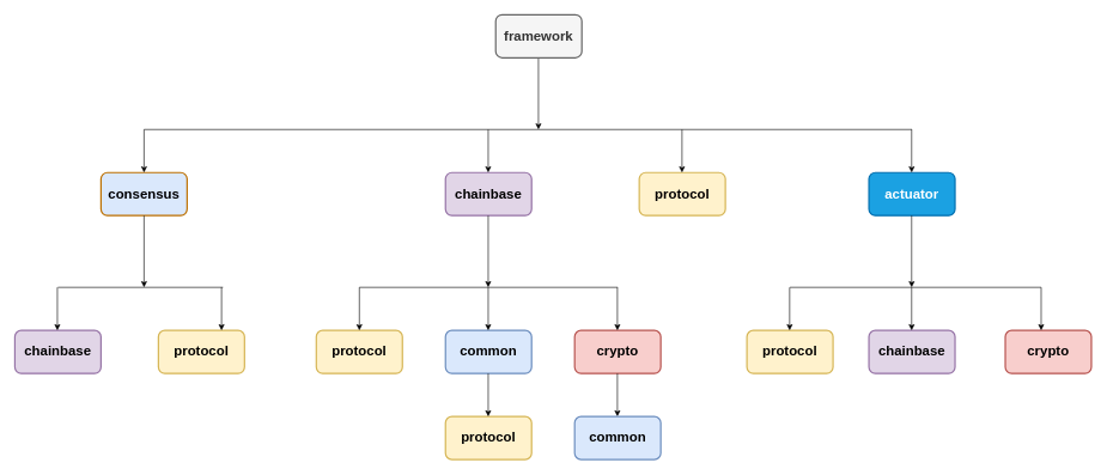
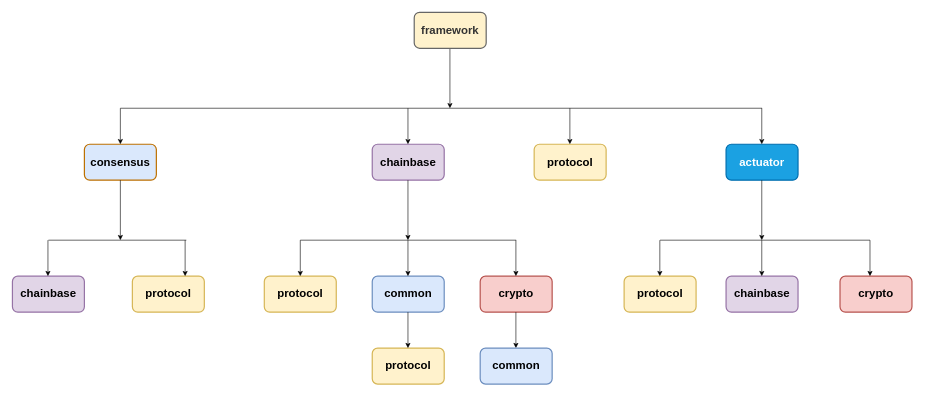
  <mxCell id="0" />
  <mxCell id="1" parent="0" />
  <mxCell id="2" value="" style="endArrow=classic;html=1;rounded=0;entryX=0.5;entryY=0;entryDx=0;entryDy=0;exitX=0.5;exitY=1;exitDx=0;exitDy=0;fontStyle=1" edge="1" parent="1"><mxGeometry width="50" height="50" relative="1" as="geometry"><mxPoint x="749.55" y="80" as="sourcePoint" /><mxPoint x="749.55" y="180" as="targetPoint" /></mxGeometry></mxCell>
- <mxCell id="3" value="framework" style="rounded=1;whiteSpace=wrap;html=1;strokeWidth=2;fontStyle=1;fontSize=19;fillColor=#f5f5f5;fontColor=#333333;strokeColor=#666666;" vertex="1" parent="1"><mxGeometry x="690" y="20" width="120" height="60" as="geometry" /></mxCell>
+ <mxCell id="3" value="framework" style="rounded=1;whiteSpace=wrap;html=1;strokeWidth=2;fontStyle=1;fontSize=19;fillColor=#fff2cc;fontColor=#333333;strokeColor=#666666;" vertex="1" parent="1"><mxGeometry x="690" y="20" width="120" height="60" as="geometry" /></mxCell>
  <mxCell id="4" value="chainbase" style="rounded=1;whiteSpace=wrap;html=1;strokeWidth=2;fontStyle=1;fontSize=19;fillColor=#e1d5e7;strokeColor=#9673a6;" vertex="1" parent="1"><mxGeometry x="620" y="240" width="120" height="60" as="geometry" /></mxCell>
  <mxCell id="5" value="protocol" style="rounded=1;whiteSpace=wrap;html=1;strokeWidth=2;fontStyle=1;fontSize=19;fillColor=#fff2cc;strokeColor=#d6b656;" vertex="1" parent="1"><mxGeometry x="890" y="240" width="120" height="60" as="geometry" /></mxCell>
  <mxCell id="6" value="actuator" style="rounded=1;whiteSpace=wrap;html=1;strokeWidth=2;fontStyle=1;fontSize=19;fillColor=#1ba1e2;fontColor=#ffffff;strokeColor=#006EAF;" vertex="1" parent="1"><mxGeometry x="1210" y="240" width="120" height="60" as="geometry" /></mxCell>
  <mxCell id="7" value="consensus" style="rounded=1;whiteSpace=wrap;html=1;strokeWidth=2;fontStyle=1;fontSize=19;fillColor=#dae8fc;fontColor=#000000;strokeColor=#BD7000;" vertex="1" parent="1"><mxGeometry x="140" y="240" width="120" height="60" as="geometry" /></mxCell>
  <mxCell id="8" value="" style="endArrow=none;html=1;rounded=0;" edge="1" parent="1"><mxGeometry width="50" height="50" relative="1" as="geometry"><mxPoint x="200" y="180" as="sourcePoint" /><mxPoint x="1270" y="180" as="targetPoint" /></mxGeometry></mxCell>
  <mxCell id="9" value="" style="endArrow=classic;html=1;rounded=0;" edge="1" parent="1"><mxGeometry width="50" height="50" relative="1" as="geometry"><mxPoint x="200" y="180" as="sourcePoint" /><mxPoint x="200" y="240" as="targetPoint" /></mxGeometry></mxCell>
  <mxCell id="10" value="" style="endArrow=classic;html=1;rounded=0;" edge="1" parent="1"><mxGeometry width="50" height="50" relative="1" as="geometry"><mxPoint x="679.55" y="180" as="sourcePoint" /><mxPoint x="679.55" y="240" as="targetPoint" /></mxGeometry></mxCell>
  <mxCell id="11" value="" style="endArrow=classic;html=1;rounded=0;" edge="1" parent="1"><mxGeometry width="50" height="50" relative="1" as="geometry"><mxPoint x="949.55" y="180" as="sourcePoint" /><mxPoint x="949.55" y="240" as="targetPoint" /></mxGeometry></mxCell>
  <mxCell id="12" value="" style="endArrow=classic;html=1;rounded=0;" edge="1" parent="1"><mxGeometry width="50" height="50" relative="1" as="geometry"><mxPoint x="1269.55" y="180" as="sourcePoint" /><mxPoint x="1269.55" y="240" as="targetPoint" /></mxGeometry></mxCell>
  <mxCell id="13" value="common" style="rounded=1;whiteSpace=wrap;html=1;strokeWidth=2;fontStyle=1;fontSize=19;fillColor=#dae8fc;strokeColor=#6c8ebf;" vertex="1" parent="1"><mxGeometry x="620" y="460" width="120" height="60" as="geometry" /></mxCell>
  <mxCell id="14" value="protocol" style="rounded=1;whiteSpace=wrap;html=1;strokeWidth=2;fontStyle=1;fontSize=19;fillColor=#fff2cc;strokeColor=#d6b656;" vertex="1" parent="1"><mxGeometry x="440" y="460" width="120" height="60" as="geometry" /></mxCell>
  <mxCell id="15" value="crypto" style="rounded=1;whiteSpace=wrap;html=1;strokeWidth=2;fontStyle=1;fontSize=19;fillColor=#f8cecc;strokeColor=#b85450;" vertex="1" parent="1"><mxGeometry x="800" y="460" width="120" height="60" as="geometry" /></mxCell>
  <mxCell id="16" value="protocol" style="rounded=1;whiteSpace=wrap;html=1;strokeWidth=2;fontStyle=1;fontSize=19;fillColor=#fff2cc;strokeColor=#d6b656;" vertex="1" parent="1"><mxGeometry x="620" y="580" width="120" height="60" as="geometry" /></mxCell>
  <mxCell id="17" value="" style="endArrow=classic;html=1;rounded=0;entryX=0.5;entryY=0;entryDx=0;entryDy=0;exitX=0.5;exitY=1;exitDx=0;exitDy=0;fontStyle=1" edge="1" parent="1"><mxGeometry width="50" height="50" relative="1" as="geometry"><mxPoint x="679.55" y="300" as="sourcePoint" /><mxPoint x="679.55" y="400" as="targetPoint" /></mxGeometry></mxCell>
  <mxCell id="18" value="" style="endArrow=none;html=1;rounded=0;" edge="1" parent="1"><mxGeometry width="50" height="50" relative="1" as="geometry"><mxPoint x="500" y="400" as="sourcePoint" /><mxPoint x="860" y="400" as="targetPoint" /></mxGeometry></mxCell>
  <mxCell id="19" value="" style="endArrow=classic;html=1;rounded=0;" edge="1" parent="1"><mxGeometry width="50" height="50" relative="1" as="geometry"><mxPoint x="500" y="400" as="sourcePoint" /><mxPoint x="500" y="460" as="targetPoint" /></mxGeometry></mxCell>
  <mxCell id="20" value="" style="endArrow=classic;html=1;rounded=0;" edge="1" parent="1"><mxGeometry width="50" height="50" relative="1" as="geometry"><mxPoint x="679.55" y="400" as="sourcePoint" /><mxPoint x="679.55" y="460" as="targetPoint" /></mxGeometry></mxCell>
  <mxCell id="21" value="" style="endArrow=classic;html=1;rounded=0;" edge="1" parent="1"><mxGeometry width="50" height="50" relative="1" as="geometry"><mxPoint x="859.55" y="400" as="sourcePoint" /><mxPoint x="859.55" y="460" as="targetPoint" /></mxGeometry></mxCell>
  <mxCell id="22" value="" style="endArrow=classic;html=1;rounded=0;" edge="1" parent="1"><mxGeometry width="50" height="50" relative="1" as="geometry"><mxPoint x="679.55" y="520" as="sourcePoint" /><mxPoint x="679.55" y="580" as="targetPoint" /></mxGeometry></mxCell>
  <mxCell id="23" value="chainbase" style="rounded=1;whiteSpace=wrap;html=1;strokeWidth=2;fontStyle=1;fontSize=19;fillColor=#e1d5e7;strokeColor=#9673a6;" vertex="1" parent="1"><mxGeometry x="1210" y="460" width="120" height="60" as="geometry" /></mxCell>
  <mxCell id="24" value="protocol" style="rounded=1;whiteSpace=wrap;html=1;strokeWidth=2;fontStyle=1;fontSize=19;fillColor=#fff2cc;strokeColor=#d6b656;" vertex="1" parent="1"><mxGeometry x="1040" y="460" width="120" height="60" as="geometry" /></mxCell>
  <mxCell id="25" value="crypto" style="rounded=1;whiteSpace=wrap;html=1;strokeWidth=2;fontStyle=1;fontSize=19;fillColor=#f8cecc;strokeColor=#b85450;" vertex="1" parent="1"><mxGeometry x="1400" y="460" width="120" height="60" as="geometry" /></mxCell>
  <mxCell id="26" value="" style="endArrow=classic;html=1;rounded=0;entryX=0.5;entryY=0;entryDx=0;entryDy=0;exitX=0.5;exitY=1;exitDx=0;exitDy=0;fontStyle=1" edge="1" parent="1"><mxGeometry width="50" height="50" relative="1" as="geometry"><mxPoint x="1269.55" y="300" as="sourcePoint" /><mxPoint x="1269.55" y="400" as="targetPoint" /></mxGeometry></mxCell>
  <mxCell id="27" value="" style="endArrow=none;html=1;rounded=0;" edge="1" parent="1"><mxGeometry width="50" height="50" relative="1" as="geometry"><mxPoint x="1100" y="400" as="sourcePoint" /><mxPoint x="1450" y="400" as="targetPoint" /></mxGeometry></mxCell>
  <mxCell id="28" value="" style="endArrow=classic;html=1;rounded=0;" edge="1" parent="1"><mxGeometry width="50" height="50" relative="1" as="geometry"><mxPoint x="1099.55" y="400" as="sourcePoint" /><mxPoint x="1099.55" y="460" as="targetPoint" /></mxGeometry></mxCell>
  <mxCell id="29" value="" style="endArrow=classic;html=1;rounded=0;" edge="1" parent="1"><mxGeometry width="50" height="50" relative="1" as="geometry"><mxPoint x="1269.55" y="400" as="sourcePoint" /><mxPoint x="1269.55" y="460" as="targetPoint" /></mxGeometry></mxCell>
  <mxCell id="30" value="" style="endArrow=classic;html=1;rounded=0;" edge="1" parent="1"><mxGeometry width="50" height="50" relative="1" as="geometry"><mxPoint x="1450" y="400" as="sourcePoint" /><mxPoint x="1450" y="460" as="targetPoint" /></mxGeometry></mxCell>
  <mxCell id="31" value="chainbase" style="rounded=1;whiteSpace=wrap;html=1;strokeWidth=2;fontStyle=1;fontSize=19;fillColor=#e1d5e7;strokeColor=#9673a6;" vertex="1" parent="1"><mxGeometry x="20" y="460" width="120" height="60" as="geometry" /></mxCell>
  <mxCell id="32" value="protocol" style="rounded=1;whiteSpace=wrap;html=1;strokeWidth=2;fontStyle=1;fontSize=19;fillColor=#fff2cc;strokeColor=#d6b656;" vertex="1" parent="1"><mxGeometry x="220" y="460" width="120" height="60" as="geometry" /></mxCell>
  <mxCell id="33" value="" style="endArrow=none;html=1;rounded=0;" edge="1" parent="1"><mxGeometry width="50" height="50" relative="1" as="geometry"><mxPoint x="80" y="400" as="sourcePoint" /><mxPoint y="400" as="targetPoint" x="310" /></mxGeometry></mxCell>
  <mxCell id="34" value="" style="endArrow=classic;html=1;rounded=0;entryX=0.5;entryY=0;entryDx=0;entryDy=0;exitX=0.5;exitY=1;exitDx=0;exitDy=0;fontStyle=1" edge="1" parent="1"><mxGeometry width="50" height="50" relative="1" as="geometry"><mxPoint x="200" y="300" as="sourcePoint" /><mxPoint x="200" y="400" as="targetPoint" /></mxGeometry></mxCell>
  <mxCell id="35" value="" style="endArrow=classic;html=1;rounded=0;" edge="1" parent="1"><mxGeometry width="50" height="50" relative="1" as="geometry"><mxPoint x="308" y="400" as="sourcePoint" /><mxPoint x="308" y="460" as="targetPoint" /></mxGeometry></mxCell>
  <mxCell id="36" value="" style="endArrow=classic;html=1;rounded=0;" edge="1" parent="1"><mxGeometry width="50" height="50" relative="1" as="geometry"><mxPoint x="79.23" y="400" as="sourcePoint" /><mxPoint x="79.23" y="460" as="targetPoint" /></mxGeometry></mxCell>
  <mxCell id="37" value="" style="endArrow=classic;html=1;rounded=0;" edge="1" parent="1"><mxGeometry width="50" height="50" relative="1" as="geometry"><mxPoint x="859.55" y="520" as="sourcePoint" /><mxPoint x="859.55" y="580" as="targetPoint" /></mxGeometry></mxCell>
  <mxCell id="38" value="common" style="rounded=1;whiteSpace=wrap;html=1;strokeWidth=2;fontStyle=1;fontSize=19;fillColor=#dae8fc;strokeColor=#6c8ebf;" vertex="1" parent="1"><mxGeometry x="800" y="580" width="120" height="60" as="geometry" /></mxCell>
